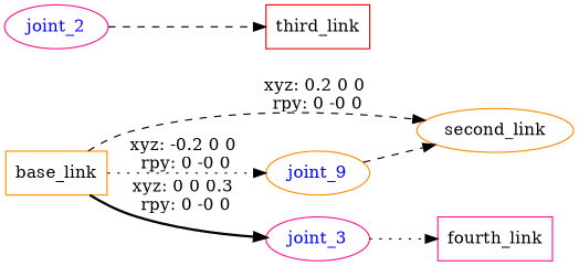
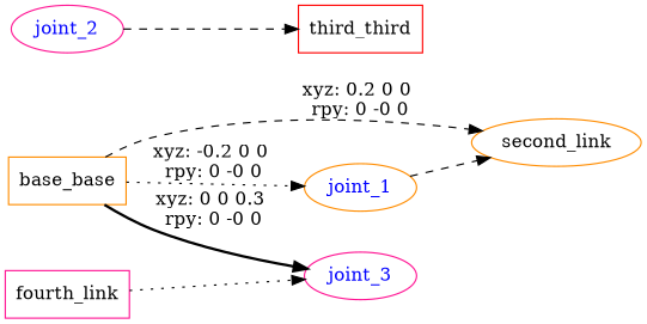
  digraph {
    rankdir=LR
    node [color=darkorange shape=ellipse]
    edge [style=dashed]
-   n1 [label=base_link shape=box]
-   joint_1 [fontcolor=blue label=joint_9]
+   n1 [label=base_base shape=box]
+   joint_1 [fontcolor=blue]
    joint_3 [color=deeppink fontcolor=blue]
    n4 [label=second_link]
    joint_2 [color=deeppink fontcolor=blue]
-   n6 [color=red label=third_link shape=box]
+   n6 [color=red label=third_third shape=box]
    n7 [color=deeppink label=fourth_link shape=box]
    n1 -> joint_1 [label="xyz: -0.2 0 0 \nrpy: 0 -0 0" style=dotted]
    n1 -> joint_3 [label="xyz: 0 0 0.3 \nrpy: 0 -0 0" style=bold]
    n1 -> n4 [label="xyz: 0.2 0 0 \nrpy: 0 -0 0"]
    joint_1 -> n4
-   joint_3 -> n7 [style=dotted]
+   n7 -> joint_3 [style=dotted]
    joint_2 -> n6
  }
